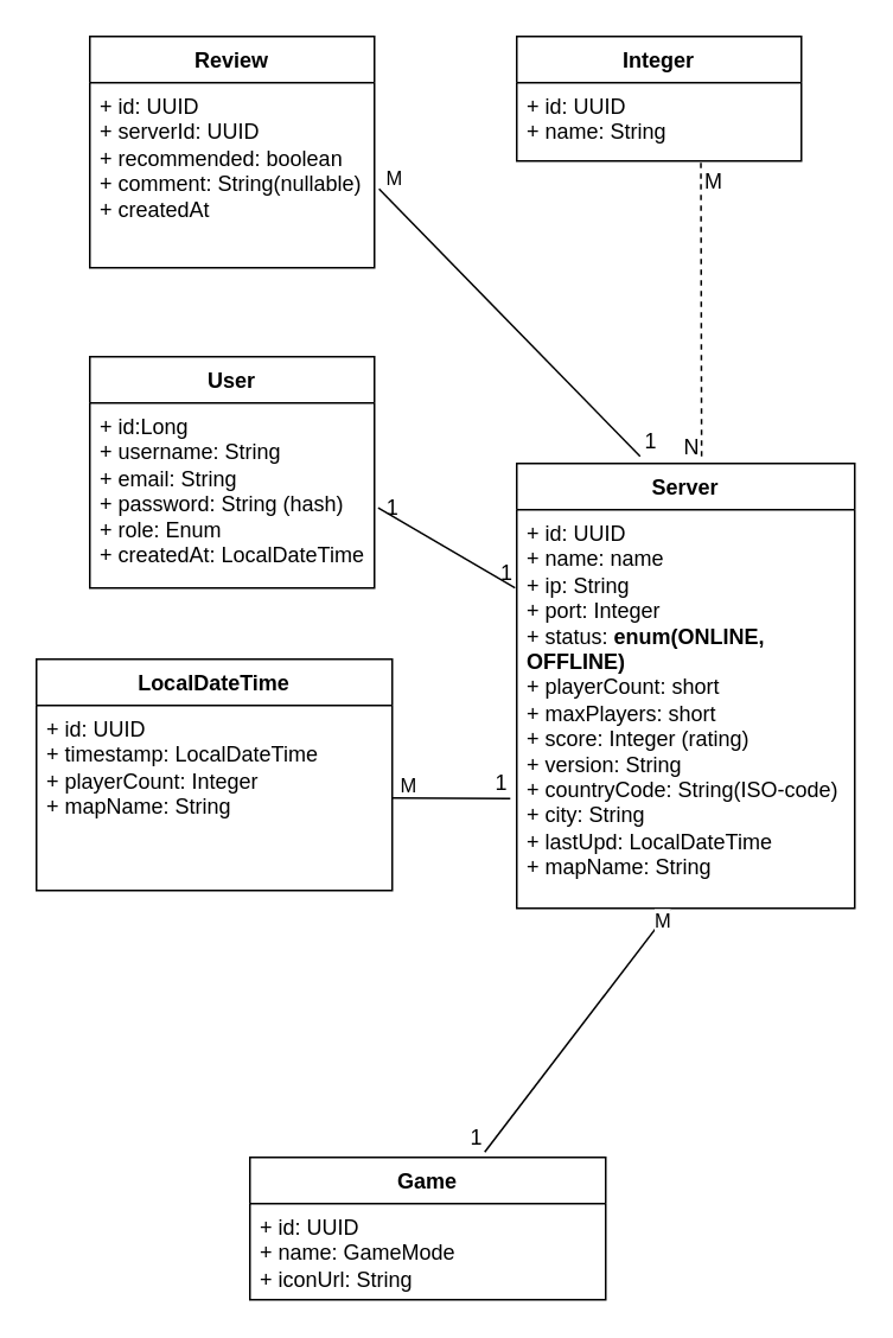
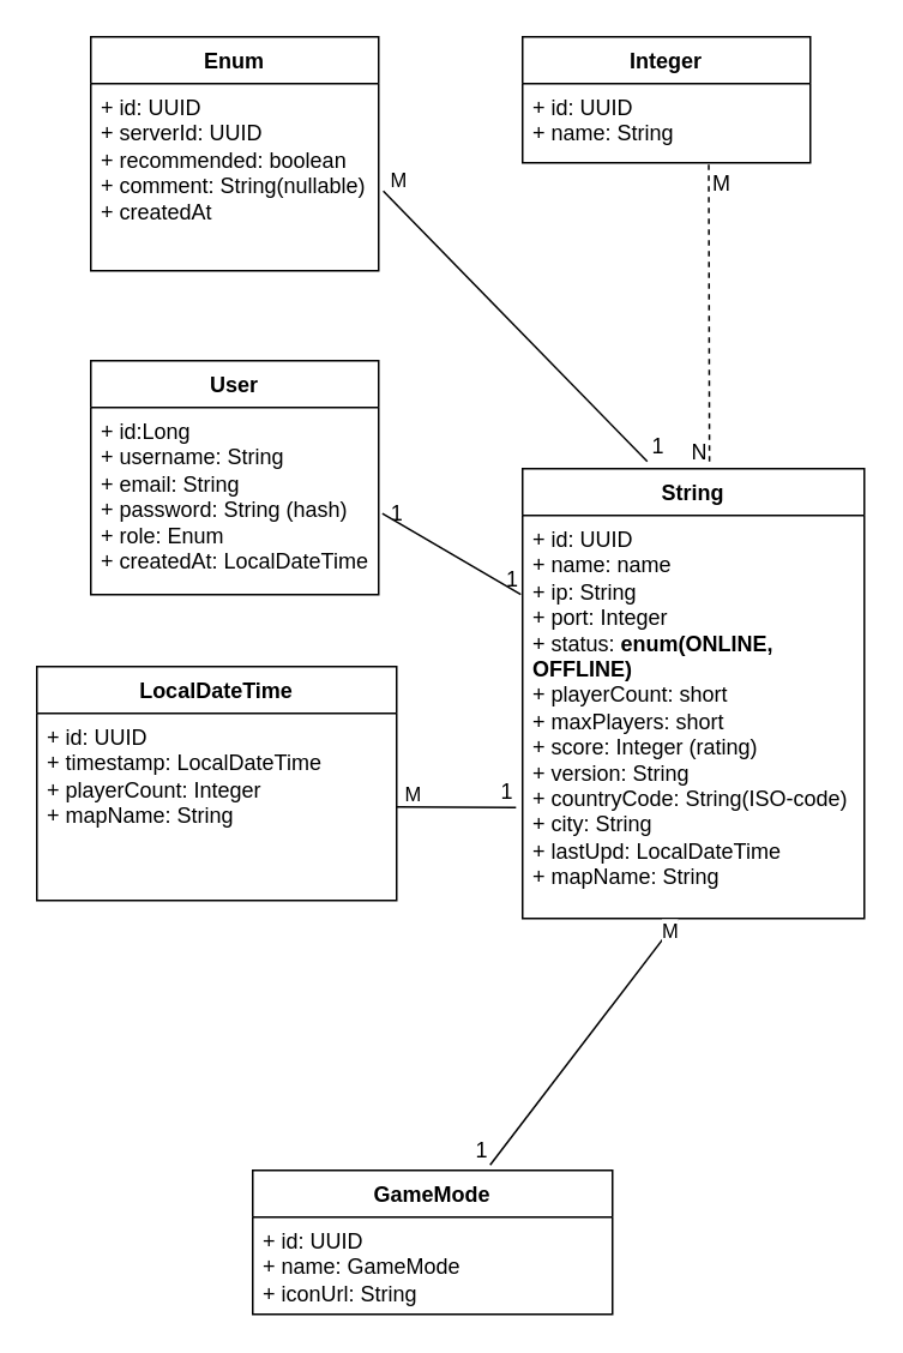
  <mxCell id="0" />
  <mxCell id="1" parent="0" />
  <mxCell id="2" value="User" style="swimlane;fontStyle=1;align=center;verticalAlign=top;childLayout=stackLayout;horizontal=1;startSize=26;horizontalStack=0;resizeParent=1;resizeParentMax=0;resizeLast=0;collapsible=1;marginBottom=0;whiteSpace=wrap;html=1;" parent="1" vertex="1"><mxGeometry x="50" y="200" width="160" height="130" as="geometry" /></mxCell>
  <mxCell id="3" value="+ id:Long&lt;div&gt;+ username: String&lt;/div&gt;&lt;div&gt;+ email: String&lt;/div&gt;&lt;div&gt;+ password: String (hash)&lt;/div&gt;&lt;div&gt;+ role: Enum&lt;/div&gt;&lt;div&gt;+ createdAt: LocalDateTime&lt;/div&gt;&lt;div&gt;&lt;br&gt;&lt;/div&gt;" style="text;strokeColor=none;fillColor=none;align=left;verticalAlign=top;spacingLeft=4;spacingRight=4;overflow=hidden;rotatable=0;points=[[0,0.5],[1,0.5]];portConstraint=eastwest;whiteSpace=wrap;html=1;" parent="2" vertex="1"><mxGeometry y="26" width="160" height="104" as="geometry" /></mxCell>
- <mxCell id="4" value="Server" style="swimlane;fontStyle=1;align=center;verticalAlign=top;childLayout=stackLayout;horizontal=1;startSize=26;horizontalStack=0;resizeParent=1;resizeParentMax=0;resizeLast=0;collapsible=1;marginBottom=0;whiteSpace=wrap;html=1;" parent="1" vertex="1"><mxGeometry x="290" y="260" width="190" height="250" as="geometry" /></mxCell>
+ <mxCell id="4" value="String" style="swimlane;fontStyle=1;align=center;verticalAlign=top;childLayout=stackLayout;horizontal=1;startSize=26;horizontalStack=0;resizeParent=1;resizeParentMax=0;resizeLast=0;collapsible=1;marginBottom=0;whiteSpace=wrap;html=1;" parent="1" vertex="1"><mxGeometry x="290" y="260" width="190" height="250" as="geometry" /></mxCell>
  <mxCell id="5" value="+ id: UUID&lt;br&gt;&lt;div&gt;+ name: name&lt;br&gt;+ ip: String&lt;br&gt;+ port: Integer&lt;/div&gt;&lt;div&gt;+ status: &lt;b&gt;enum(ONLINE, OFFLINE)&lt;/b&gt;&lt;/div&gt;&lt;div&gt;+ playerCount: short&lt;br&gt;+ maxPlayers: short&lt;br&gt;+ score: Integer (rating)&lt;br&gt;+ version: String&lt;br&gt;+ countryCode: String(ISO-code)&lt;/div&gt;&lt;div&gt;+ city: String&lt;br&gt;+ lastUpd: LocalDateTime&lt;br&gt;+ mapName: String&lt;/div&gt;" style="text;strokeColor=none;fillColor=none;align=left;verticalAlign=top;spacingLeft=4;spacingRight=4;overflow=hidden;rotatable=0;points=[[0,0.5],[1,0.5]];portConstraint=eastwest;whiteSpace=wrap;html=1;" parent="4" vertex="1"><mxGeometry y="26" width="190" height="224" as="geometry" /></mxCell>
  <mxCell id="6" value="LocalDateTime" style="swimlane;fontStyle=1;align=center;verticalAlign=top;childLayout=stackLayout;horizontal=1;startSize=26;horizontalStack=0;resizeParent=1;resizeParentMax=0;resizeLast=0;collapsible=1;marginBottom=0;whiteSpace=wrap;html=1;" parent="1" vertex="1"><mxGeometry x="20" y="370" width="200" height="130" as="geometry" /></mxCell>
  <mxCell id="7" value="+ id: UUID&lt;br&gt;&lt;div&gt;+ timestamp: LocalDateTime&lt;br&gt;+ playerCount: Integer&lt;br&gt;+ mapName: String&lt;/div&gt;" style="text;strokeColor=none;fillColor=none;align=left;verticalAlign=top;spacingLeft=4;spacingRight=4;overflow=hidden;rotatable=0;points=[[0,0.5],[1,0.5]];portConstraint=eastwest;whiteSpace=wrap;html=1;" parent="6" vertex="1"><mxGeometry y="26" width="200" height="104" as="geometry" /></mxCell>
  <mxCell id="8" value="Integer" style="swimlane;fontStyle=1;align=center;verticalAlign=top;childLayout=stackLayout;horizontal=1;startSize=26;horizontalStack=0;resizeParent=1;resizeParentMax=0;resizeLast=0;collapsible=1;marginBottom=0;whiteSpace=wrap;html=1;" parent="1" vertex="1"><mxGeometry x="290" y="20" width="160" height="70" as="geometry" /></mxCell>
  <mxCell id="9" value="+ id: UUID&lt;br&gt;&lt;div&gt;+ name: String&amp;nbsp;&lt;/div&gt;" style="text;strokeColor=none;fillColor=none;align=left;verticalAlign=top;spacingLeft=4;spacingRight=4;overflow=hidden;rotatable=0;points=[[0,0.5],[1,0.5]];portConstraint=eastwest;whiteSpace=wrap;html=1;" parent="8" vertex="1"><mxGeometry y="26" width="160" height="44" as="geometry" /></mxCell>
- <mxCell id="10" value="Review" style="swimlane;fontStyle=1;align=center;verticalAlign=top;childLayout=stackLayout;horizontal=1;startSize=26;horizontalStack=0;resizeParent=1;resizeParentMax=0;resizeLast=0;collapsible=1;marginBottom=0;whiteSpace=wrap;html=1;" parent="1" vertex="1"><mxGeometry x="50" y="20" width="160" height="130" as="geometry" /></mxCell>
+ <mxCell id="10" value="Enum" style="swimlane;fontStyle=1;align=center;verticalAlign=top;childLayout=stackLayout;horizontal=1;startSize=26;horizontalStack=0;resizeParent=1;resizeParentMax=0;resizeLast=0;collapsible=1;marginBottom=0;whiteSpace=wrap;html=1;" parent="1" vertex="1"><mxGeometry x="50" y="20" width="160" height="130" as="geometry" /></mxCell>
  <mxCell id="11" value="+ id: UUID&lt;div&gt;+ serverId: UUID&lt;br&gt;+ recommended: boolean&lt;br&gt;+ comment: String(nullable)&lt;br&gt;+ createdAt&lt;/div&gt;" style="text;strokeColor=none;fillColor=none;align=left;verticalAlign=top;spacingLeft=4;spacingRight=4;overflow=hidden;rotatable=0;points=[[0,0.5],[1,0.5]];portConstraint=eastwest;whiteSpace=wrap;html=1;" parent="10" vertex="1"><mxGeometry y="26" width="160" height="104" as="geometry" /></mxCell>
  <mxCell id="12" value="" style="endArrow=none;html=1;rounded=0;exitX=0.647;exitY=1.022;exitDx=0;exitDy=0;exitPerimeter=0;entryX=0.547;entryY=-0.004;entryDx=0;entryDy=0;entryPerimeter=0;dashed=1;" parent="1" source="9" target="4" edge="1"><mxGeometry relative="1" as="geometry"><mxPoint x="260" y="220" as="sourcePoint" /><mxPoint x="390" y="257" as="targetPoint" /></mxGeometry></mxCell>
  <mxCell id="13" value="M" style="resizable=0;html=1;whiteSpace=wrap;align=left;verticalAlign=bottom;" parent="12" connectable="0" vertex="1"><mxGeometry x="-1" relative="1" as="geometry"><mxPoint y="19" as="offset" /></mxGeometry></mxCell>
  <mxCell id="14" value="N" style="resizable=0;html=1;whiteSpace=wrap;align=right;verticalAlign=bottom;" parent="12" connectable="0" vertex="1"><mxGeometry x="1" relative="1" as="geometry" /></mxCell>
- <mxCell id="15" value="Game" style="swimlane;fontStyle=1;align=center;verticalAlign=top;childLayout=stackLayout;horizontal=1;startSize=26;horizontalStack=0;resizeParent=1;resizeParentMax=0;resizeLast=0;collapsible=1;marginBottom=0;whiteSpace=wrap;html=1;" parent="1" vertex="1"><mxGeometry x="140" y="650" width="200" height="80" as="geometry" /></mxCell>
+ <mxCell id="15" value="GameMode" style="swimlane;fontStyle=1;align=center;verticalAlign=top;childLayout=stackLayout;horizontal=1;startSize=26;horizontalStack=0;resizeParent=1;resizeParentMax=0;resizeLast=0;collapsible=1;marginBottom=0;whiteSpace=wrap;html=1;" parent="1" vertex="1"><mxGeometry x="140" y="650" width="200" height="80" as="geometry" /></mxCell>
  <mxCell id="16" value="+ id: UUID&lt;br&gt;+ name: GameMode&lt;br&gt;+ iconUrl: String&lt;div&gt;&lt;br&gt;&lt;/div&gt;" style="text;strokeColor=none;fillColor=none;align=left;verticalAlign=top;spacingLeft=4;spacingRight=4;overflow=hidden;rotatable=0;points=[[0,0.5],[1,0.5]];portConstraint=eastwest;whiteSpace=wrap;html=1;" parent="15" vertex="1"><mxGeometry y="26" width="200" height="54" as="geometry" /></mxCell>
  <mxCell id="17" value="" style="endArrow=none;html=1;rounded=0;entryX=0.66;entryY=-0.037;entryDx=0;entryDy=0;entryPerimeter=0;exitX=0.453;exitY=1.004;exitDx=0;exitDy=0;exitPerimeter=0;" parent="1" source="5" target="15" edge="1"><mxGeometry relative="1" as="geometry"><mxPoint x="250" y="570" as="sourcePoint" /><mxPoint x="330" y="400" as="targetPoint" /></mxGeometry></mxCell>
  <mxCell id="18" value="1" style="resizable=0;html=1;whiteSpace=wrap;align=right;verticalAlign=bottom;" parent="17" connectable="0" vertex="1"><mxGeometry x="1" relative="1" as="geometry" /></mxCell>
  <mxCell id="19" value="M" style="edgeLabel;html=1;align=center;verticalAlign=middle;resizable=0;points=[];" parent="17" vertex="1" connectable="0"><mxGeometry x="-0.918" relative="1" as="geometry"><mxPoint as="offset" /></mxGeometry></mxCell>
  <mxCell id="20" value="" style="endArrow=none;html=1;rounded=0;exitX=1.013;exitY=0.567;exitDx=0;exitDy=0;exitPerimeter=0;entryX=-0.005;entryY=0.196;entryDx=0;entryDy=0;entryPerimeter=0;" parent="1" source="3" target="5" edge="1"><mxGeometry relative="1" as="geometry"><mxPoint x="60" y="360" as="sourcePoint" /><mxPoint x="220" y="360" as="targetPoint" /></mxGeometry></mxCell>
  <mxCell id="21" value="1" style="resizable=0;html=1;whiteSpace=wrap;align=right;verticalAlign=bottom;" parent="20" connectable="0" vertex="1"><mxGeometry x="1" relative="1" as="geometry" /></mxCell>
  <mxCell id="22" value="1" style="text;html=1;align=center;verticalAlign=middle;resizable=0;points=[];autosize=1;strokeColor=none;fillColor=none;" parent="1" vertex="1"><mxGeometry x="205" y="270" width="30" height="30" as="geometry" /></mxCell>
  <mxCell id="23" value="" style="endArrow=none;html=1;rounded=0;exitX=1;exitY=0.5;exitDx=0;exitDy=0;entryX=-0.019;entryY=0.725;entryDx=0;entryDy=0;entryPerimeter=0;" edge="1" parent="1" source="7" target="5"><mxGeometry relative="1" as="geometry"><mxPoint x="270" y="410" as="sourcePoint" /><mxPoint x="430" y="410" as="targetPoint" /></mxGeometry></mxCell>
  <mxCell id="24" value="1" style="resizable=0;html=1;whiteSpace=wrap;align=right;verticalAlign=bottom;" connectable="0" vertex="1" parent="23"><mxGeometry x="1" relative="1" as="geometry" /></mxCell>
  <mxCell id="25" value="M" style="edgeLabel;html=1;align=center;verticalAlign=middle;resizable=0;points=[];" vertex="1" connectable="0" parent="23"><mxGeometry x="-0.759" y="1" relative="1" as="geometry"><mxPoint y="-7" as="offset" /></mxGeometry></mxCell>
  <mxCell id="26" value="" style="endArrow=none;html=1;rounded=0;exitX=1.016;exitY=0.574;exitDx=0;exitDy=0;exitPerimeter=0;entryX=0.365;entryY=-0.016;entryDx=0;entryDy=0;entryPerimeter=0;" edge="1" parent="1" source="11" target="4"><mxGeometry relative="1" as="geometry"><mxPoint x="300" y="230" as="sourcePoint" /><mxPoint x="460" y="230" as="targetPoint" /></mxGeometry></mxCell>
  <mxCell id="27" value="1" style="resizable=0;html=1;whiteSpace=wrap;align=right;verticalAlign=bottom;" connectable="0" vertex="1" parent="26"><mxGeometry x="1" relative="1" as="geometry"><mxPoint x="11" as="offset" /></mxGeometry></mxCell>
  <mxCell id="28" value="M" style="edgeLabel;html=1;align=center;verticalAlign=middle;resizable=0;points=[];" vertex="1" connectable="0" parent="26"><mxGeometry x="-0.95" relative="1" as="geometry"><mxPoint x="4" y="-10" as="offset" /></mxGeometry></mxCell>
